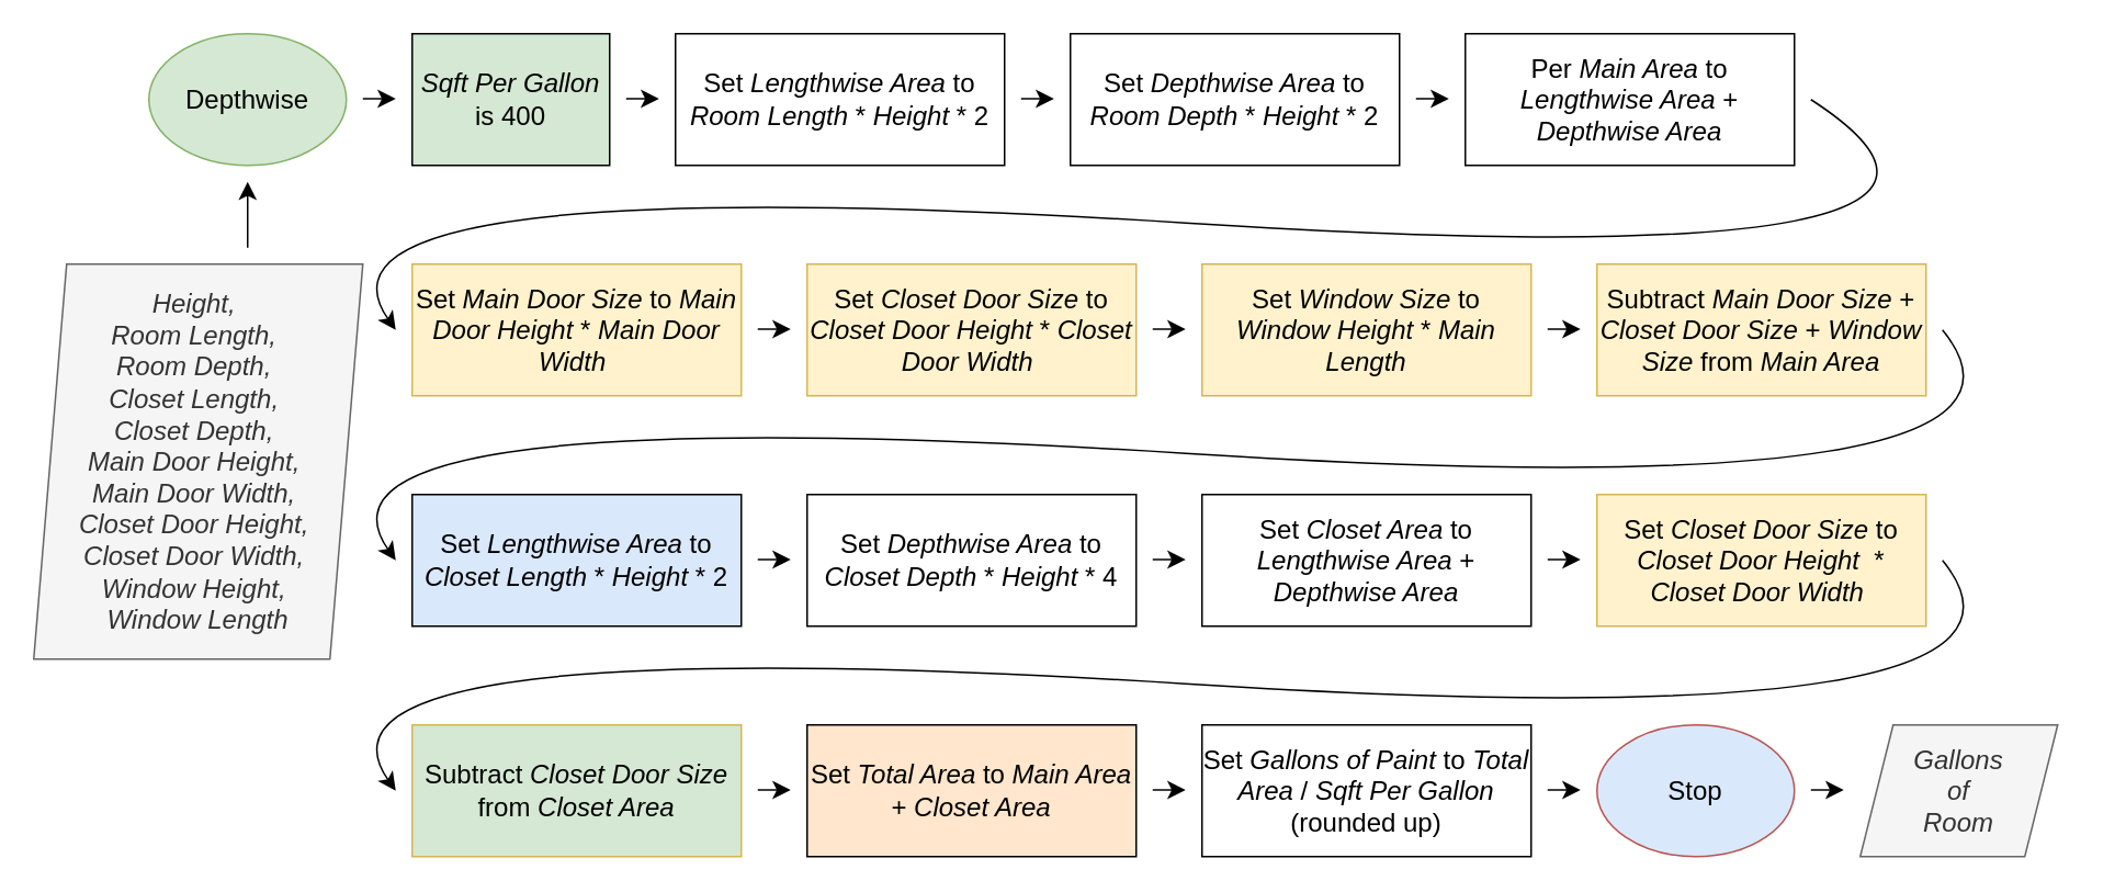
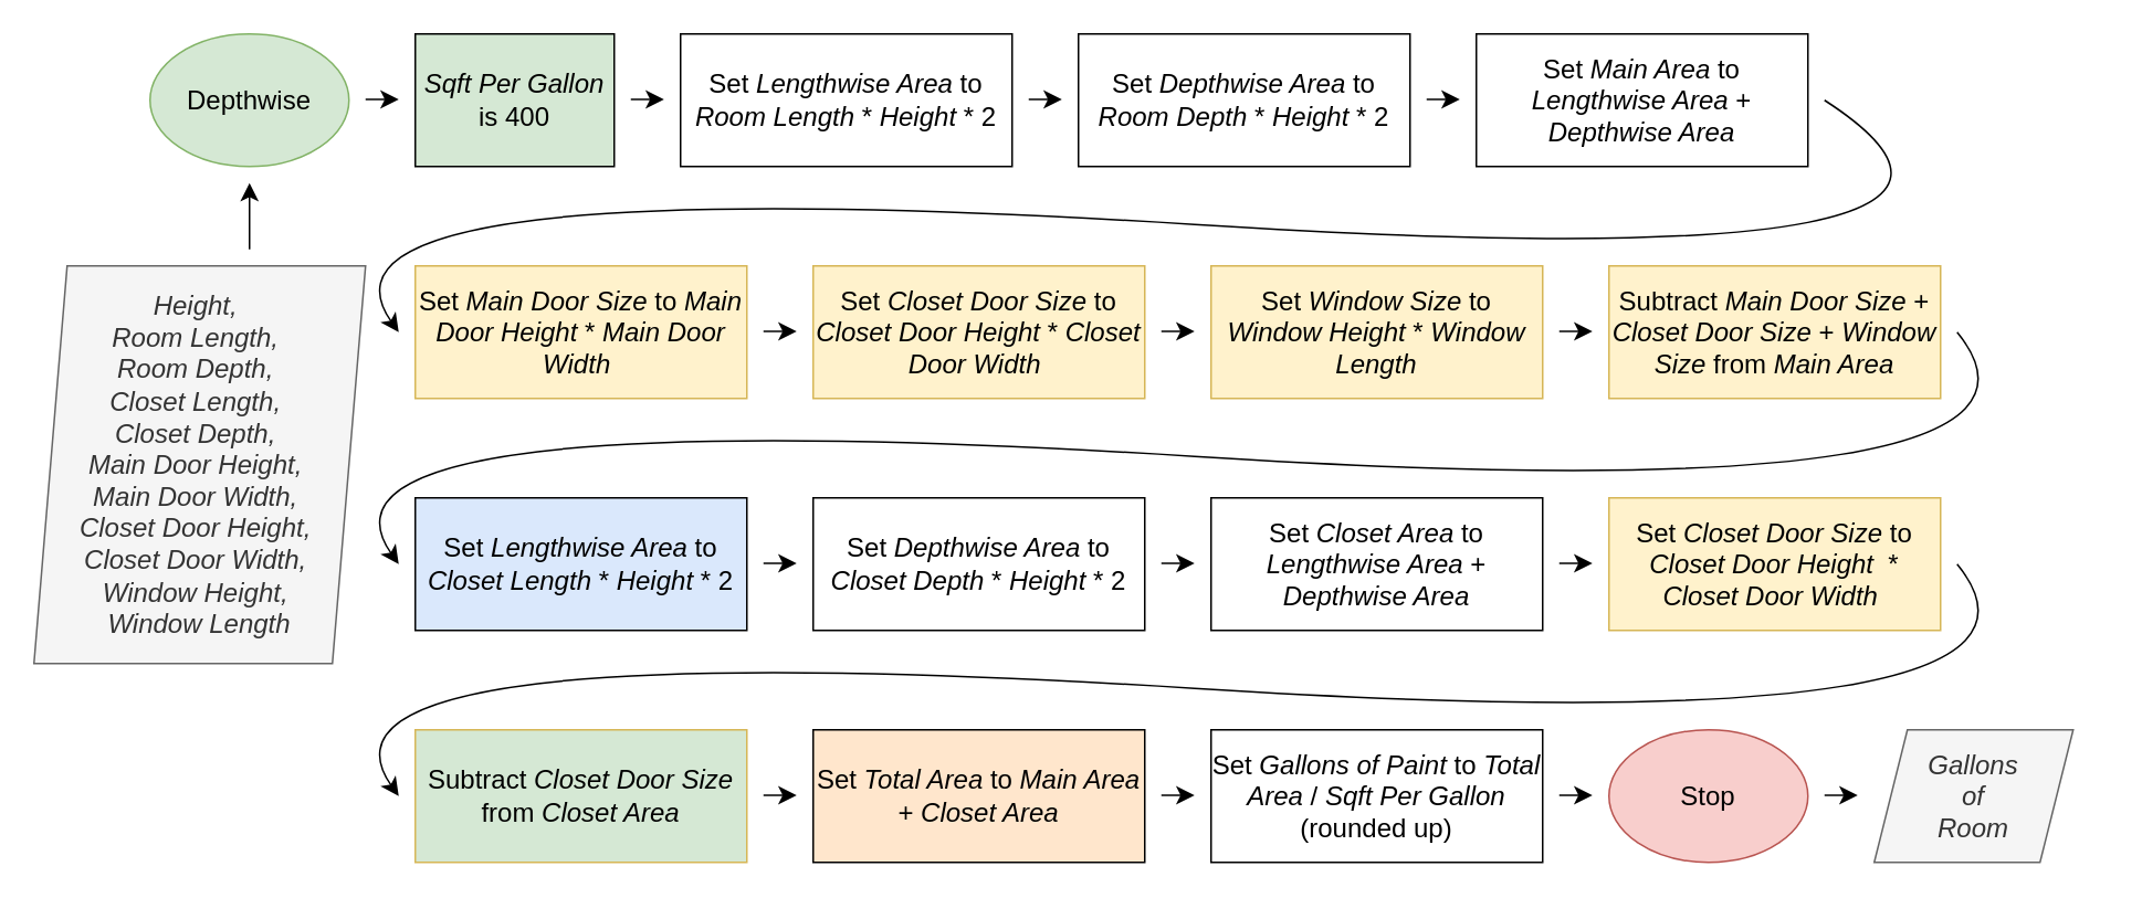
  <mxCell id="0" />
  <mxCell id="1" parent="0" />
  <mxCell id="2" value="&lt;i&gt;Height,&amp;nbsp;&lt;br&gt;Room Length,&amp;nbsp;&lt;br&gt;Room Depth,&amp;nbsp;&lt;br&gt;Closet Length,&amp;nbsp;&lt;br&gt;Closet Depth,&amp;nbsp;&lt;br&gt;Main Door Height,&amp;nbsp;&lt;br&gt;Main Door Width,&amp;nbsp;&lt;br&gt;Closet Door Height,&amp;nbsp;&lt;br&gt;Closet Door Width,&amp;nbsp;&lt;br&gt;Window Height,&amp;nbsp;&lt;br&gt;Window Length&lt;/i&gt;" style="shape=parallelogram;perimeter=parallelogramPerimeter;whiteSpace=wrap;html=1;fixedSize=1;fontSize=16;fillColor=#f5f5f5;fontColor=#333333;strokeColor=#666666;" vertex="1" parent="1"><mxGeometry x="20" y="160" width="200" height="240" as="geometry" /></mxCell>
  <mxCell id="3" value="Depthwise" style="ellipse;whiteSpace=wrap;html=1;fontSize=16;fillColor=#d5e8d4;strokeColor=#82b366;" vertex="1" parent="1"><mxGeometry x="90" y="20" width="120" height="80" as="geometry" /></mxCell>
  <mxCell id="4" value="&lt;i&gt;Sqft Per Gallon&lt;/i&gt; is 400" style="rounded=0;whiteSpace=wrap;html=1;fontSize=16;fillColor=#d5e8d4;" vertex="1" parent="1"><mxGeometry x="250" y="20" width="120" height="80" as="geometry" /></mxCell>
  <mxCell id="5" value="Set &lt;i&gt;Lengthwise Area&lt;/i&gt; to &lt;i&gt;Room Length&lt;/i&gt; * &lt;i&gt;Height &lt;/i&gt;* 2" style="rounded=0;whiteSpace=wrap;html=1;fontSize=16;" vertex="1" parent="1"><mxGeometry x="410" y="20" width="200" height="80" as="geometry" /></mxCell>
  <mxCell id="6" value="Set &lt;i&gt;Depthwise Area&lt;/i&gt; to &lt;i&gt;Room Depth&amp;nbsp;&lt;/i&gt;* &lt;i&gt;Height &lt;/i&gt;* 2" style="rounded=0;whiteSpace=wrap;html=1;fontSize=16;" vertex="1" parent="1"><mxGeometry x="650" y="20" width="200" height="80" as="geometry" /></mxCell>
- <mxCell id="7" value="Per &lt;i&gt;Main Area&lt;/i&gt; to &lt;i&gt;Lengthwise Area&lt;/i&gt; + &lt;i&gt;Depthwise Area&lt;/i&gt;" style="rounded=0;whiteSpace=wrap;html=1;fontSize=16;" vertex="1" parent="1"><mxGeometry x="890" y="20" width="200" height="80" as="geometry" /></mxCell>
+ <mxCell id="7" value="Set &lt;i&gt;Main Area&lt;/i&gt; to &lt;i&gt;Lengthwise Area&lt;/i&gt; + &lt;i&gt;Depthwise Area&lt;/i&gt;" style="rounded=0;whiteSpace=wrap;html=1;fontSize=16;" vertex="1" parent="1"><mxGeometry x="890" y="20" width="200" height="80" as="geometry" /></mxCell>
  <mxCell id="8" value="Set &lt;i&gt;Lengthwise Area&lt;/i&gt; to &lt;i&gt;Closet Length&lt;/i&gt; * &lt;i&gt;Height &lt;/i&gt;* 2" style="rounded=0;whiteSpace=wrap;html=1;fontSize=16;fillColor=#dae8fc;" vertex="1" parent="1"><mxGeometry x="250" y="300" width="200" height="80" as="geometry" /></mxCell>
- <mxCell id="9" value="Set &lt;i&gt;Depthwise Area&lt;/i&gt; to &lt;i&gt;Closet Depth&amp;nbsp;&lt;/i&gt;* &lt;i&gt;Height &lt;/i&gt;* 4" style="rounded=0;whiteSpace=wrap;html=1;fontSize=16;" vertex="1" parent="1"><mxGeometry x="490" y="300" width="200" height="80" as="geometry" /></mxCell>
+ <mxCell id="9" value="Set &lt;i&gt;Depthwise Area&lt;/i&gt; to &lt;i&gt;Closet Depth&amp;nbsp;&lt;/i&gt;* &lt;i&gt;Height &lt;/i&gt;* 2" style="rounded=0;whiteSpace=wrap;html=1;fontSize=16;" vertex="1" parent="1"><mxGeometry x="490" y="300" width="200" height="80" as="geometry" /></mxCell>
  <mxCell id="10" value="Set &lt;i&gt;Closet Area&lt;/i&gt; to &lt;i&gt;Lengthwise Area&lt;/i&gt; + &lt;i&gt;Depthwise Area&lt;/i&gt;" style="rounded=0;whiteSpace=wrap;html=1;fontSize=16;" vertex="1" parent="1"><mxGeometry x="730" y="300" width="200" height="80" as="geometry" /></mxCell>
  <mxCell id="11" value="Set &lt;i&gt;Total Area&lt;/i&gt; to &lt;i&gt;Main Area&lt;/i&gt; + &lt;i&gt;Closet Area&lt;/i&gt;" style="rounded=0;whiteSpace=wrap;html=1;fontSize=16;fillColor=#ffe6cc;" vertex="1" parent="1"><mxGeometry x="490" y="440" width="200" height="80" as="geometry" /></mxCell>
  <mxCell id="12" value="Set &lt;i&gt;Gallons of Paint&lt;/i&gt; to &lt;i&gt;Total Area&lt;/i&gt;&amp;nbsp;/&amp;nbsp;&lt;i&gt;Sqft Per Gallon&lt;/i&gt; (rounded up)" style="rounded=0;whiteSpace=wrap;html=1;fontSize=16;" vertex="1" parent="1"><mxGeometry x="730" y="440" width="200" height="80" as="geometry" /></mxCell>
- <mxCell id="13" value="Stop" style="ellipse;whiteSpace=wrap;html=1;fontSize=16;fillColor=#dae8fc;strokeColor=#b85450;" vertex="1" parent="1"><mxGeometry x="970" y="440" width="120" height="80" as="geometry" /></mxCell>
+ <mxCell id="13" value="Stop" style="ellipse;whiteSpace=wrap;html=1;fontSize=16;fillColor=#f8cecc;strokeColor=#b85450;" vertex="1" parent="1"><mxGeometry x="970" y="440" width="120" height="80" as="geometry" /></mxCell>
  <mxCell id="14" value="&lt;i&gt;Gallons&lt;br&gt;of&lt;br&gt;Room&lt;/i&gt;" style="shape=parallelogram;perimeter=parallelogramPerimeter;whiteSpace=wrap;html=1;fixedSize=1;fontSize=16;fillColor=#f5f5f5;fontColor=#333333;strokeColor=#666666;" vertex="1" parent="1"><mxGeometry x="1130" y="440" width="120" height="80" as="geometry" /></mxCell>
  <mxCell id="15" value="Set &lt;i&gt;Main Door Size&lt;/i&gt; to &lt;i&gt;Main Door Height&lt;/i&gt; * &lt;i&gt;Main Door Width&lt;/i&gt;&amp;nbsp;" style="rounded=0;whiteSpace=wrap;html=1;fontSize=16;fillColor=#fff2cc;strokeColor=#d6b656;" vertex="1" parent="1"><mxGeometry x="250" y="160" width="200" height="80" as="geometry" /></mxCell>
  <mxCell id="16" value="Set &lt;i&gt;Closet Door Size&lt;/i&gt; to &lt;i&gt;Closet Door Height&lt;/i&gt; * &lt;i&gt;Closet Door Width&lt;/i&gt;&amp;nbsp;" style="rounded=0;whiteSpace=wrap;html=1;fontSize=16;fillColor=#fff2cc;strokeColor=#d6b656;" vertex="1" parent="1"><mxGeometry x="490" y="160" width="200" height="80" as="geometry" /></mxCell>
  <mxCell id="17" value="Set &lt;i&gt;Closet Door Size&lt;/i&gt; to &lt;i&gt;Closet Door Height&lt;/i&gt;&amp;nbsp; * &lt;i&gt;Closet Door Width&lt;/i&gt;&amp;nbsp;" style="rounded=0;whiteSpace=wrap;html=1;fontSize=16;fillColor=#fff2cc;strokeColor=#d6b656;" vertex="1" parent="1"><mxGeometry x="970" y="300" width="200" height="80" as="geometry" /></mxCell>
- <mxCell id="18" value="Set &lt;i&gt;Window Size&lt;/i&gt; to &lt;i&gt;Window Height&lt;/i&gt; * &lt;i&gt;Main Length&lt;/i&gt;" style="rounded=0;whiteSpace=wrap;html=1;fontSize=16;fillColor=#fff2cc;strokeColor=#d6b656;" vertex="1" parent="1"><mxGeometry x="730" y="160" width="200" height="80" as="geometry" /></mxCell>
+ <mxCell id="18" value="Set &lt;i&gt;Window Size&lt;/i&gt; to &lt;i&gt;Window Height&lt;/i&gt; * &lt;i&gt;Window Length&lt;/i&gt;" style="rounded=0;whiteSpace=wrap;html=1;fontSize=16;fillColor=#fff2cc;strokeColor=#d6b656;" vertex="1" parent="1"><mxGeometry x="730" y="160" width="200" height="80" as="geometry" /></mxCell>
  <mxCell id="19" value="Subtract &lt;i&gt;Main Door Size&lt;/i&gt; + &lt;i&gt;Closet Door Size&lt;/i&gt; + &lt;i&gt;Window Size&lt;/i&gt; from &lt;i&gt;Main Area&lt;/i&gt;" style="rounded=0;whiteSpace=wrap;html=1;fontSize=16;fillColor=#fff2cc;strokeColor=#d6b656;" vertex="1" parent="1"><mxGeometry x="970" y="160" width="200" height="80" as="geometry" /></mxCell>
  <mxCell id="20" value="Subtract &lt;i&gt;Closet Door&lt;/i&gt; &lt;i&gt;Size &lt;/i&gt;from &lt;i&gt;Closet Area&lt;/i&gt;" style="rounded=0;whiteSpace=wrap;html=1;fontSize=16;fillColor=#d5e8d4;strokeColor=#d6b656;" vertex="1" parent="1"><mxGeometry x="250" y="440" width="200" height="80" as="geometry" /></mxCell>
  <mxCell id="21" value="" style="endArrow=classic;html=1;rounded=0;fontSize=12;startSize=8;endSize=8;curved=1;" edge="1" parent="1"><mxGeometry width="50" height="50" relative="1" as="geometry"><mxPoint x="700" y="199.5" as="sourcePoint" /><mxPoint x="720" y="199.5" as="targetPoint" /></mxGeometry></mxCell>
  <mxCell id="22" value="" style="endArrow=classic;html=1;rounded=0;fontSize=12;startSize=8;endSize=8;curved=1;" edge="1" parent="1"><mxGeometry width="50" height="50" relative="1" as="geometry"><mxPoint x="220" y="59.5" as="sourcePoint" /><mxPoint x="240" y="59.5" as="targetPoint" /></mxGeometry></mxCell>
  <mxCell id="23" value="" style="endArrow=classic;html=1;rounded=0;fontSize=12;startSize=8;endSize=8;curved=1;" edge="1" parent="1"><mxGeometry width="50" height="50" relative="1" as="geometry"><mxPoint x="380" y="59.5" as="sourcePoint" /><mxPoint x="400" y="59.5" as="targetPoint" /></mxGeometry></mxCell>
  <mxCell id="24" value="" style="endArrow=classic;html=1;rounded=0;fontSize=12;startSize=8;endSize=8;curved=1;" edge="1" parent="1"><mxGeometry width="50" height="50" relative="1" as="geometry"><mxPoint x="620" y="59.5" as="sourcePoint" /><mxPoint x="640" y="59.5" as="targetPoint" /></mxGeometry></mxCell>
  <mxCell id="25" value="" style="endArrow=classic;html=1;rounded=0;fontSize=12;startSize=8;endSize=8;curved=1;" edge="1" parent="1"><mxGeometry width="50" height="50" relative="1" as="geometry"><mxPoint x="860" y="59.5" as="sourcePoint" /><mxPoint x="880" y="59.5" as="targetPoint" /></mxGeometry></mxCell>
  <mxCell id="26" value="" style="endArrow=classic;html=1;rounded=0;fontSize=12;startSize=8;endSize=8;curved=1;" edge="1" parent="1"><mxGeometry width="50" height="50" relative="1" as="geometry"><mxPoint x="460" y="199.5" as="sourcePoint" /><mxPoint x="480" y="199.5" as="targetPoint" /></mxGeometry></mxCell>
  <mxCell id="27" value="" style="endArrow=classic;html=1;rounded=0;fontSize=12;startSize=8;endSize=8;curved=1;" edge="1" parent="1"><mxGeometry width="50" height="50" relative="1" as="geometry"><mxPoint x="940" y="199.5" as="sourcePoint" /><mxPoint x="960" y="199.5" as="targetPoint" /></mxGeometry></mxCell>
  <mxCell id="28" value="" style="endArrow=classic;html=1;rounded=0;fontSize=12;startSize=8;endSize=8;curved=1;" edge="1" parent="1"><mxGeometry width="50" height="50" relative="1" as="geometry"><mxPoint x="460" y="339.5" as="sourcePoint" /><mxPoint x="480" y="339.5" as="targetPoint" /></mxGeometry></mxCell>
  <mxCell id="29" value="" style="endArrow=classic;html=1;rounded=0;fontSize=12;startSize=8;endSize=8;curved=1;" edge="1" parent="1"><mxGeometry width="50" height="50" relative="1" as="geometry"><mxPoint x="700" y="339.5" as="sourcePoint" /><mxPoint x="720" y="339.5" as="targetPoint" /></mxGeometry></mxCell>
  <mxCell id="30" value="" style="endArrow=classic;html=1;rounded=0;fontSize=12;startSize=8;endSize=8;curved=1;" edge="1" parent="1"><mxGeometry width="50" height="50" relative="1" as="geometry"><mxPoint x="940" y="339.5" as="sourcePoint" /><mxPoint x="960" y="339.5" as="targetPoint" /></mxGeometry></mxCell>
  <mxCell id="31" value="" style="endArrow=classic;html=1;rounded=0;fontSize=12;startSize=8;endSize=8;curved=1;" edge="1" parent="1"><mxGeometry width="50" height="50" relative="1" as="geometry"><mxPoint x="460" y="479.5" as="sourcePoint" /><mxPoint x="480" y="479.5" as="targetPoint" /></mxGeometry></mxCell>
  <mxCell id="32" value="" style="endArrow=classic;html=1;rounded=0;fontSize=12;startSize=8;endSize=8;curved=1;" edge="1" parent="1"><mxGeometry width="50" height="50" relative="1" as="geometry"><mxPoint x="700" y="479.5" as="sourcePoint" /><mxPoint x="720" y="479.5" as="targetPoint" /></mxGeometry></mxCell>
  <mxCell id="33" value="" style="endArrow=classic;html=1;rounded=0;fontSize=12;startSize=8;endSize=8;curved=1;" edge="1" parent="1"><mxGeometry width="50" height="50" relative="1" as="geometry"><mxPoint x="940" y="479.5" as="sourcePoint" /><mxPoint x="960" y="479.5" as="targetPoint" /></mxGeometry></mxCell>
  <mxCell id="34" value="" style="endArrow=classic;html=1;rounded=0;fontSize=12;startSize=8;endSize=8;curved=1;" edge="1" parent="1"><mxGeometry width="50" height="50" relative="1" as="geometry"><mxPoint x="1100" y="479.5" as="sourcePoint" /><mxPoint x="1120" y="479.5" as="targetPoint" /></mxGeometry></mxCell>
  <mxCell id="35" value="" style="endArrow=classic;html=1;rounded=0;fontSize=12;startSize=8;endSize=8;curved=1;" edge="1" parent="1"><mxGeometry width="50" height="50" relative="1" as="geometry"><mxPoint x="150" y="150" as="sourcePoint" /><mxPoint x="150" y="110" as="targetPoint" /></mxGeometry></mxCell>
  <mxCell id="36" value="" style="curved=1;endArrow=classic;html=1;rounded=0;fontSize=12;startSize=8;endSize=8;" edge="1" parent="1"><mxGeometry width="50" height="50" relative="1" as="geometry"><mxPoint x="1180" y="200" as="sourcePoint" /><mxPoint x="240" y="340" as="targetPoint" /><Array as="points"><mxPoint x="1270" y="310" /><mxPoint x="170" y="240" /></Array></mxGeometry></mxCell>
  <mxCell id="37" value="" style="curved=1;endArrow=classic;html=1;rounded=0;fontSize=12;startSize=8;endSize=8;" edge="1" parent="1"><mxGeometry width="50" height="50" relative="1" as="geometry"><mxPoint x="1180" y="340" as="sourcePoint" /><mxPoint x="240" y="480" as="targetPoint" /><Array as="points"><mxPoint x="1270" y="450" /><mxPoint x="170" y="380" /></Array></mxGeometry></mxCell>
  <mxCell id="38" value="" style="curved=1;endArrow=classic;html=1;rounded=0;fontSize=12;startSize=8;endSize=8;" edge="1" parent="1"><mxGeometry width="50" height="50" relative="1" as="geometry"><mxPoint x="1100" as="sourcePoint" y="60" /><mxPoint x="240" y="200" as="targetPoint" /><Array as="points"><mxPoint x="1270" y="170" /><mxPoint x="170" y="100" /></Array></mxGeometry></mxCell>
